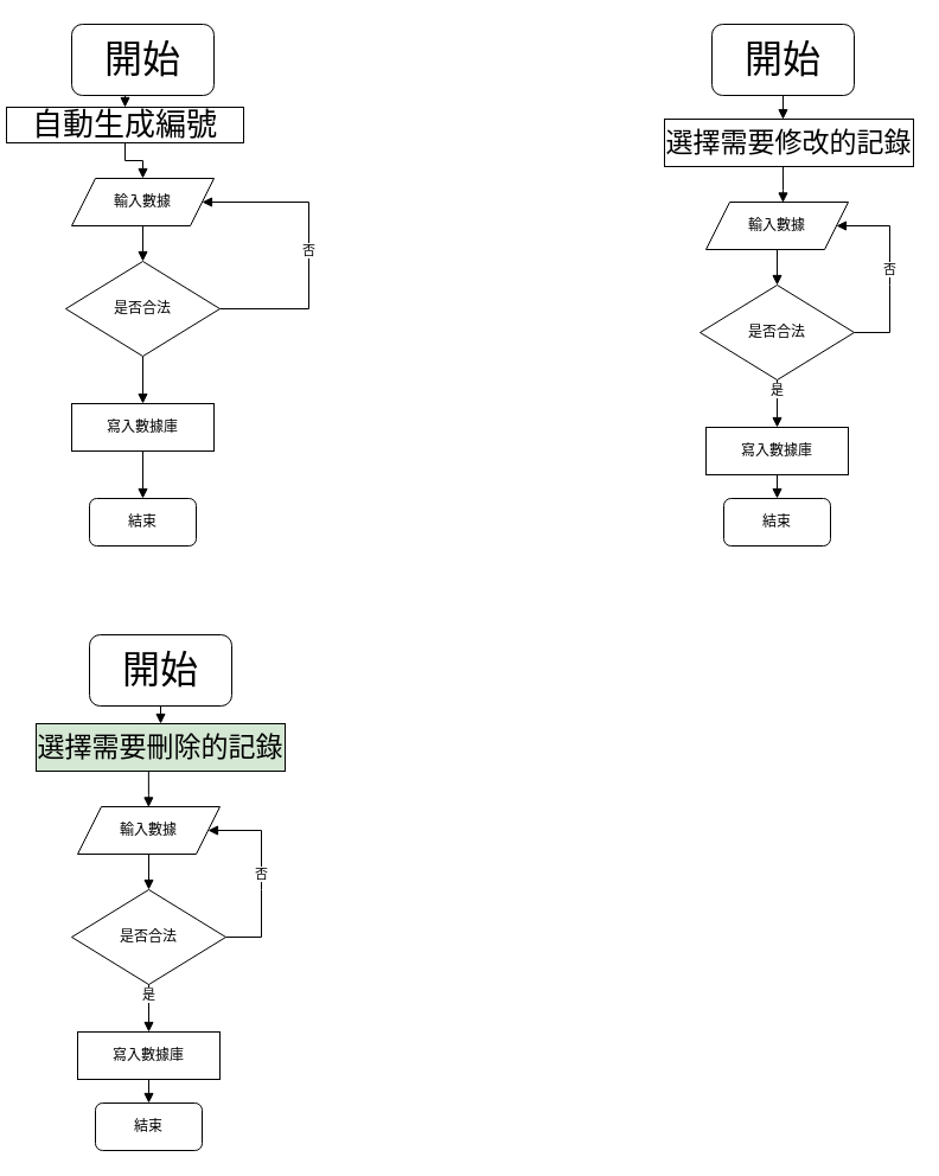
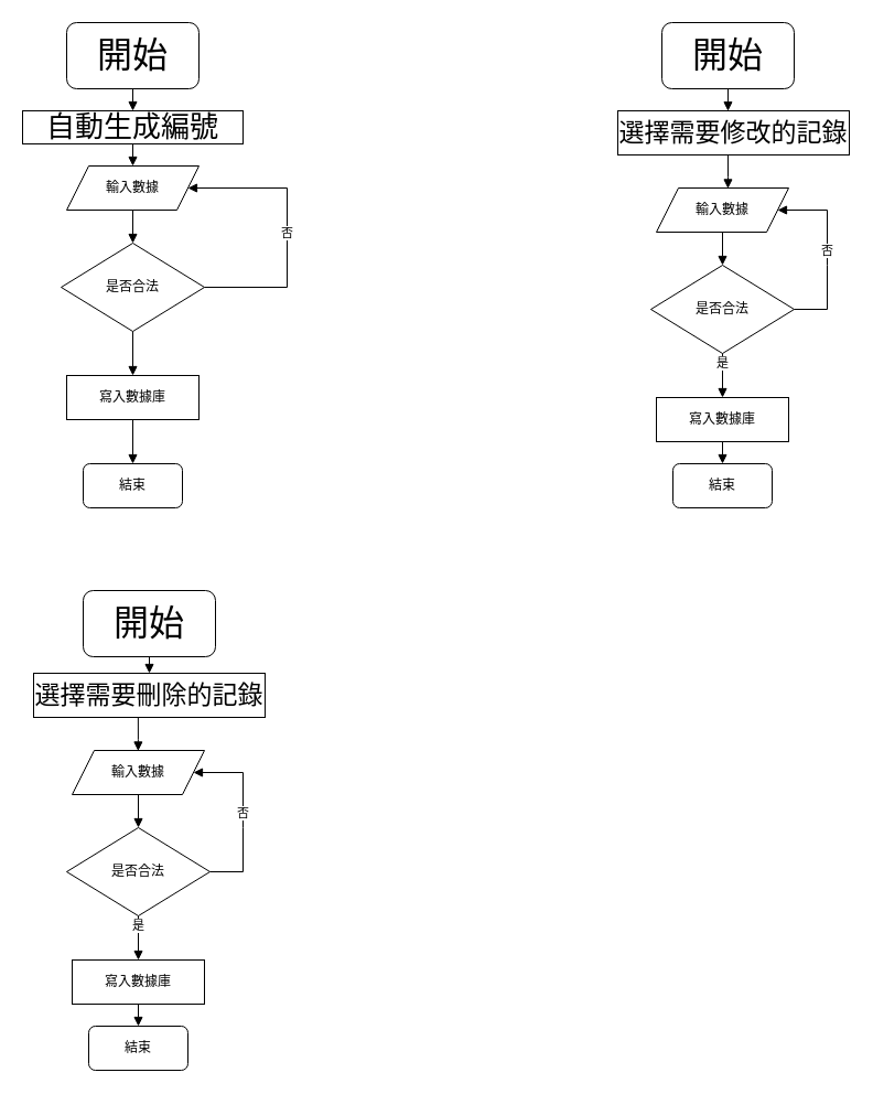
  <mxCell id="0" />
  <mxCell id="1" parent="0" />
  <mxCell id="2" value="&lt;font style=&quot;font-size: 32px;&quot;&gt;開始&lt;/font&gt;" style="rounded=1;whiteSpace=wrap;html=1;" vertex="1" parent="1"><mxGeometry x="60" y="20" width="120" height="60" as="geometry" /></mxCell>
- <mxCell id="3" value="&lt;font style=&quot;font-size: 26px;&quot;&gt;自動生成編號&lt;/font&gt;" style="html=1;whiteSpace=wrap;" vertex="1" parent="1"><mxGeometry x="5" y="90" width="200" height="30" as="geometry" /></mxCell>
+ <mxCell id="3" value="&lt;font style=&quot;font-size: 26px;&quot;&gt;自動生成編號&lt;/font&gt;" style="html=1;whiteSpace=wrap;" vertex="1" parent="1"><mxGeometry x="20" y="100" width="200" height="30" as="geometry" /></mxCell>
  <mxCell id="4" value="" style="endArrow=block;endFill=1;html=1;edgeStyle=orthogonalEdgeStyle;align=left;verticalAlign=top;rounded=0;exitX=0.5;exitY=1;exitDx=0;exitDy=0;entryX=0.5;entryY=0;entryDx=0;entryDy=0;" edge="1" parent="1" source="2" target="3"><mxGeometry x="-1" relative="1" as="geometry"><mxPoint x="50" y="240" as="sourcePoint" /><mxPoint x="120" y="168" as="targetPoint" /><Array as="points" /></mxGeometry></mxCell>
  <mxCell id="5" value="輸入數據" style="shape=parallelogram;perimeter=parallelogramPerimeter;whiteSpace=wrap;html=1;fixedSize=1;" vertex="1" parent="1"><mxGeometry x="60" y="150" width="120" height="40" as="geometry" /></mxCell>
  <mxCell id="6" value="是否合法" style="rhombus;whiteSpace=wrap;html=1;" vertex="1" parent="1"><mxGeometry x="55" y="220" width="130" height="80" as="geometry" /></mxCell>
  <mxCell id="7" value="寫入數據庫" style="rounded=0;whiteSpace=wrap;html=1;" vertex="1" parent="1"><mxGeometry x="60" y="340" width="120" height="40" as="geometry" /></mxCell>
  <mxCell id="8" value="結束" style="rounded=1;whiteSpace=wrap;html=1;" vertex="1" parent="1"><mxGeometry x="75" y="420" width="90" height="40" as="geometry" /></mxCell>
  <mxCell id="9" value="" style="endArrow=block;endFill=1;html=1;edgeStyle=orthogonalEdgeStyle;align=left;verticalAlign=top;rounded=0;entryX=0.5;entryY=0;entryDx=0;entryDy=0;exitX=0.5;exitY=1;exitDx=0;exitDy=0;" edge="1" parent="1" source="3" target="5"><mxGeometry x="-1" relative="1" as="geometry"><mxPoint x="120" y="170" as="sourcePoint" /><mxPoint x="119.76" y="210" as="targetPoint" /><Array as="points" /></mxGeometry></mxCell>
  <mxCell id="10" value="" style="endArrow=block;endFill=1;html=1;edgeStyle=orthogonalEdgeStyle;align=left;verticalAlign=top;rounded=0;exitX=0.5;exitY=1;exitDx=0;exitDy=0;entryX=0.5;entryY=0;entryDx=0;entryDy=0;" edge="1" parent="1" source="5" target="6"><mxGeometry x="-1" relative="1" as="geometry"><mxPoint x="140" y="50" as="sourcePoint" /><mxPoint x="140" y="90" as="targetPoint" /><Array as="points" /></mxGeometry></mxCell>
  <mxCell id="11" value="否" style="html=1;verticalAlign=bottom;endArrow=block;curved=0;rounded=0;exitX=1;exitY=0.5;exitDx=0;exitDy=0;" edge="1" parent="1" source="6" target="5"><mxGeometry x="-0.098" width="80" relative="1" as="geometry"><mxPoint x="190" y="330" as="sourcePoint" /><mxPoint x="200" y="250" as="targetPoint" /><Array as="points"><mxPoint x="260" y="260" /><mxPoint x="260" y="170" /></Array><mxPoint as="offset" /></mxGeometry></mxCell>
  <mxCell id="12" value="" style="endArrow=block;endFill=1;html=1;edgeStyle=orthogonalEdgeStyle;align=left;verticalAlign=top;rounded=0;exitX=0.5;exitY=1;exitDx=0;exitDy=0;entryX=0.5;entryY=0;entryDx=0;entryDy=0;" edge="1" parent="1" source="6" target="7"><mxGeometry x="-1" relative="1" as="geometry"><mxPoint x="200" y="320" as="sourcePoint" /><mxPoint x="360" y="320" as="targetPoint" /></mxGeometry></mxCell>
  <mxCell id="13" value="" style="endArrow=block;endFill=1;html=1;edgeStyle=orthogonalEdgeStyle;align=left;verticalAlign=top;rounded=0;exitX=0.5;exitY=1;exitDx=0;exitDy=0;entryX=0.5;entryY=0;entryDx=0;entryDy=0;" edge="1" parent="1" source="7" target="8"><mxGeometry x="-1" relative="1" as="geometry"><mxPoint x="-120" y="380" as="sourcePoint" /><mxPoint x="40" y="380" as="targetPoint" /><mxPoint as="offset" /></mxGeometry></mxCell>
  <mxCell id="14" value="&lt;font style=&quot;font-size: 32px;&quot;&gt;開始&lt;/font&gt;" style="rounded=1;whiteSpace=wrap;html=1;" vertex="1" parent="1"><mxGeometry x="600" y="20" width="120" height="60" as="geometry" /></mxCell>
  <mxCell id="15" value="&lt;font style=&quot;font-size: 23px;&quot;&gt;選擇需要修改的記錄&lt;/font&gt;" style="html=1;whiteSpace=wrap;" vertex="1" parent="1"><mxGeometry x="560" y="100" width="210" height="40" as="geometry" /></mxCell>
  <mxCell id="16" value="" style="endArrow=block;endFill=1;html=1;edgeStyle=orthogonalEdgeStyle;align=left;verticalAlign=top;rounded=0;exitX=0.5;exitY=1;exitDx=0;exitDy=0;entryX=0.476;entryY=0.005;entryDx=0;entryDy=0;entryPerimeter=0;" edge="1" parent="1" source="14" target="15"><mxGeometry x="-1" relative="1" as="geometry"><mxPoint x="590" y="240" as="sourcePoint" /><mxPoint x="670" y="90" as="targetPoint" /><Array as="points" /></mxGeometry></mxCell>
  <mxCell id="17" value="輸入數據" style="shape=parallelogram;perimeter=parallelogramPerimeter;whiteSpace=wrap;html=1;fixedSize=1;" vertex="1" parent="1"><mxGeometry x="595" y="170" width="120" height="40" as="geometry" /></mxCell>
  <mxCell id="18" value="是否合法" style="rhombus;whiteSpace=wrap;html=1;" vertex="1" parent="1"><mxGeometry x="590" y="240" width="130" height="80" as="geometry" /></mxCell>
  <mxCell id="19" value="寫入數據庫" style="rounded=0;whiteSpace=wrap;html=1;" vertex="1" parent="1"><mxGeometry x="595" y="360" width="120" height="40" as="geometry" /></mxCell>
  <mxCell id="20" value="結束" style="rounded=1;whiteSpace=wrap;html=1;" vertex="1" parent="1"><mxGeometry x="610" y="420" width="90" height="40" as="geometry" /></mxCell>
  <mxCell id="21" value="" style="endArrow=block;endFill=1;html=1;edgeStyle=orthogonalEdgeStyle;align=left;verticalAlign=top;rounded=0;entryX=0.583;entryY=0.011;entryDx=0;entryDy=0;exitX=0.5;exitY=1;exitDx=0;exitDy=0;entryPerimeter=0;" edge="1" parent="1"><mxGeometry x="-1" relative="1" as="geometry"><mxPoint x="659.97" y="140" as="sourcePoint" /><mxPoint x="659.93" y="170.44" as="targetPoint" /><Array as="points"><mxPoint x="660" y="160" /></Array></mxGeometry></mxCell>
  <mxCell id="22" value="" style="endArrow=block;endFill=1;html=1;edgeStyle=orthogonalEdgeStyle;align=left;verticalAlign=top;rounded=0;exitX=0.5;exitY=1;exitDx=0;exitDy=0;entryX=0.5;entryY=0;entryDx=0;entryDy=0;" edge="1" parent="1" source="17" target="18"><mxGeometry x="-1" relative="1" as="geometry"><mxPoint x="675" y="70" as="sourcePoint" /><mxPoint x="675" y="110" as="targetPoint" /><Array as="points" /></mxGeometry></mxCell>
  <mxCell id="23" value="否" style="html=1;verticalAlign=bottom;endArrow=block;curved=0;rounded=0;exitX=1;exitY=0.5;exitDx=0;exitDy=0;" edge="1" parent="1" source="18" target="17"><mxGeometry x="-0.098" width="80" relative="1" as="geometry"><mxPoint x="725" y="350" as="sourcePoint" /><mxPoint x="735" y="270" as="targetPoint" /><Array as="points"><mxPoint x="750" y="280" /><mxPoint x="750" y="240" /><mxPoint x="750" y="190" /></Array><mxPoint as="offset" /></mxGeometry></mxCell>
  <mxCell id="24" value="" style="endArrow=block;endFill=1;html=1;edgeStyle=orthogonalEdgeStyle;align=left;verticalAlign=top;rounded=0;exitX=0.5;exitY=1;exitDx=0;exitDy=0;entryX=0.5;entryY=0;entryDx=0;entryDy=0;" edge="1" parent="1" source="19" target="20"><mxGeometry x="-1" relative="1" as="geometry"><mxPoint x="415" y="400" as="sourcePoint" /><mxPoint x="575" y="400" as="targetPoint" /><mxPoint as="offset" /></mxGeometry></mxCell>
  <mxCell id="25" value="是" style="html=1;verticalAlign=bottom;endArrow=block;curved=0;rounded=0;exitX=0.5;exitY=1;exitDx=0;exitDy=0;entryX=0.5;entryY=0;entryDx=0;entryDy=0;" edge="1" parent="1" source="18" target="19"><mxGeometry x="-0.098" width="80" relative="1" as="geometry"><mxPoint x="730" y="290" as="sourcePoint" /><mxPoint x="715" y="200" as="targetPoint" /><Array as="points" /><mxPoint as="offset" /></mxGeometry></mxCell>
  <mxCell id="26" value="&lt;font style=&quot;font-size: 32px;&quot;&gt;開始&lt;/font&gt;" style="rounded=1;whiteSpace=wrap;html=1;" vertex="1" parent="1"><mxGeometry x="75" y="535" width="120" height="60" as="geometry" /></mxCell>
- <mxCell id="27" value="&lt;font style=&quot;font-size: 23px;&quot;&gt;選擇需要刪除的記錄&lt;/font&gt;" style="html=1;whiteSpace=wrap;fillColor=#d5e8d4;" vertex="1" parent="1"><mxGeometry x="30" y="610" width="210" height="40" as="geometry" /></mxCell>
+ <mxCell id="27" value="&lt;font style=&quot;font-size: 23px;&quot;&gt;選擇需要刪除的記錄&lt;/font&gt;" style="html=1;whiteSpace=wrap;" vertex="1" parent="1"><mxGeometry x="30" y="610" width="210" height="40" as="geometry" /></mxCell>
  <mxCell id="28" value="" style="endArrow=block;endFill=1;html=1;edgeStyle=orthogonalEdgeStyle;align=left;verticalAlign=top;rounded=0;exitX=0.5;exitY=1;exitDx=0;exitDy=0;entryX=0.5;entryY=0;entryDx=0;entryDy=0;" edge="1" parent="1" source="26" target="27"><mxGeometry x="-1" relative="1" as="geometry"><mxPoint x="60" y="750" as="sourcePoint" /><mxPoint x="130" y="678" as="targetPoint" /><Array as="points" /></mxGeometry></mxCell>
  <mxCell id="29" value="輸入數據" style="shape=parallelogram;perimeter=parallelogramPerimeter;whiteSpace=wrap;html=1;fixedSize=1;" vertex="1" parent="1"><mxGeometry x="65" y="680" width="120" height="40" as="geometry" /></mxCell>
  <mxCell id="30" value="是否合法" style="rhombus;whiteSpace=wrap;html=1;" vertex="1" parent="1"><mxGeometry x="60" y="750" width="130" height="80" as="geometry" /></mxCell>
  <mxCell id="31" value="寫入數據庫" style="rounded=0;whiteSpace=wrap;html=1;" vertex="1" parent="1"><mxGeometry x="65" y="870" width="120" height="40" as="geometry" /></mxCell>
  <mxCell id="32" value="結束" style="rounded=1;whiteSpace=wrap;html=1;" vertex="1" parent="1"><mxGeometry x="80" y="930" width="90" height="40" as="geometry" /></mxCell>
  <mxCell id="33" value="" style="endArrow=block;endFill=1;html=1;edgeStyle=orthogonalEdgeStyle;align=left;verticalAlign=top;rounded=0;entryX=0.583;entryY=0.011;entryDx=0;entryDy=0;exitX=0.5;exitY=1;exitDx=0;exitDy=0;entryPerimeter=0;" edge="1" parent="1"><mxGeometry x="-1" relative="1" as="geometry"><mxPoint x="124.87" y="650" as="sourcePoint" /><mxPoint x="124.83" y="680.44" as="targetPoint" /><Array as="points"><mxPoint x="125" y="670" /><mxPoint x="125" y="670" /></Array></mxGeometry></mxCell>
  <mxCell id="34" value="" style="endArrow=block;endFill=1;html=1;edgeStyle=orthogonalEdgeStyle;align=left;verticalAlign=top;rounded=0;exitX=0.5;exitY=1;exitDx=0;exitDy=0;entryX=0.5;entryY=0;entryDx=0;entryDy=0;" edge="1" parent="1" source="29" target="30"><mxGeometry x="-1" relative="1" as="geometry"><mxPoint x="145" y="580" as="sourcePoint" /><mxPoint x="145" y="620" as="targetPoint" /><Array as="points" /></mxGeometry></mxCell>
  <mxCell id="35" value="否" style="html=1;verticalAlign=bottom;endArrow=block;curved=0;rounded=0;exitX=1;exitY=0.5;exitDx=0;exitDy=0;" edge="1" parent="1" source="30" target="29"><mxGeometry x="-0.098" width="80" relative="1" as="geometry"><mxPoint x="195" y="860" as="sourcePoint" /><mxPoint x="205" y="780" as="targetPoint" /><Array as="points"><mxPoint x="220" y="790" /><mxPoint x="220" y="750" /><mxPoint x="220" y="700" /></Array><mxPoint as="offset" /></mxGeometry></mxCell>
  <mxCell id="36" value="" style="endArrow=block;endFill=1;html=1;edgeStyle=orthogonalEdgeStyle;align=left;verticalAlign=top;rounded=0;exitX=0.5;exitY=1;exitDx=0;exitDy=0;entryX=0.5;entryY=0;entryDx=0;entryDy=0;" edge="1" parent="1" source="31" target="32"><mxGeometry x="-1" relative="1" as="geometry"><mxPoint x="-115" y="910" as="sourcePoint" /><mxPoint x="45" y="910" as="targetPoint" /><mxPoint as="offset" /></mxGeometry></mxCell>
  <mxCell id="37" value="是" style="html=1;verticalAlign=bottom;endArrow=block;curved=0;rounded=0;exitX=0.5;exitY=1;exitDx=0;exitDy=0;entryX=0.5;entryY=0;entryDx=0;entryDy=0;" edge="1" parent="1" source="30" target="31"><mxGeometry x="-0.098" width="80" relative="1" as="geometry"><mxPoint x="200" y="800" as="sourcePoint" /><mxPoint x="185" y="710" as="targetPoint" /><Array as="points" /><mxPoint as="offset" /></mxGeometry></mxCell>
